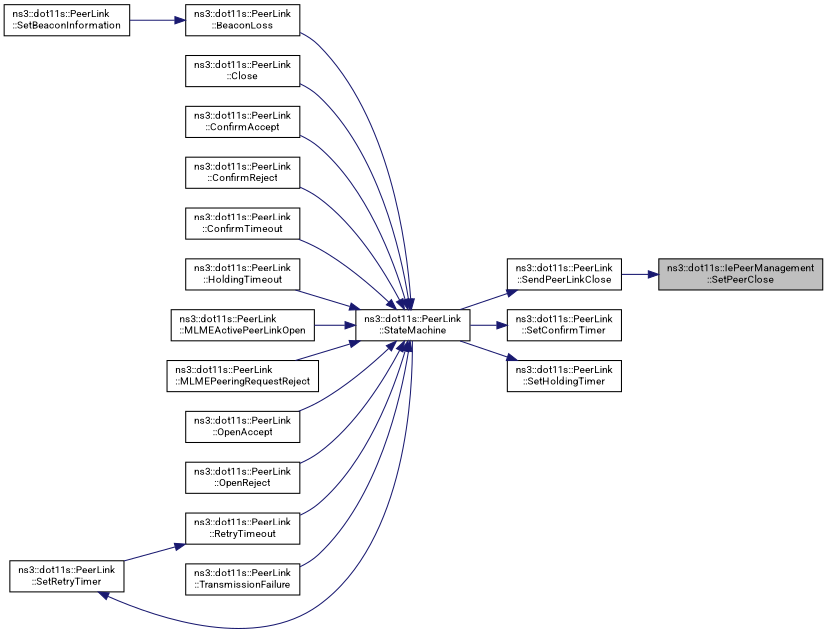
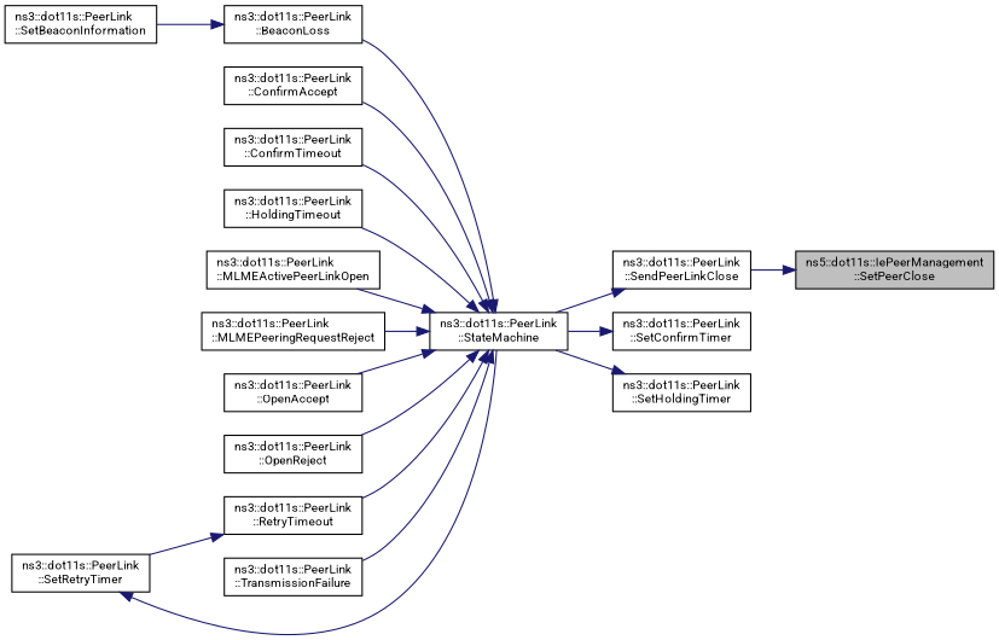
  digraph {
    fontname=Roboto
    rankdir=RL
    node [color=black fillcolor=white fontname=Roboto fontsize=10 shape=record style=filled]
    edge [color=midnightblue dir=back fontname=Roboto fontsize=10 labelfontname=Helvetica labelfontsize=10 style=solid]
-   n1 [fillcolor=grey75 fontcolor=black height=0.2 label="ns3::dot11s::IePeerManagement\l::SetPeerClose" width=0.4]
+   n1 [fillcolor=grey75 fontcolor=black height=0.2 label="ns5::dot11s::IePeerManagement\l::SetPeerClose" width=0.4]
    n2 [height=0.2 label="ns3::dot11s::PeerLink\l::SendPeerLinkClose" width=0.4]
    n3 [height=0.2 label="ns3::dot11s::PeerLink\l::StateMachine" width=0.4]
    n4 [height=0.2 label="ns3::dot11s::PeerLink\l::BeaconLoss" width=0.4]
-   n5 [height=0.2 label="ns3::dot11s::PeerLink\l::Close" width=0.4]
    n6 [height=0.2 label="ns3::dot11s::PeerLink\l::ConfirmAccept" width=0.4]
-   n7 [height=0.2 label="ns3::dot11s::PeerLink\l::ConfirmReject" width=0.4]
    n8 [height=0.2 label="ns3::dot11s::PeerLink\l::ConfirmTimeout" width=0.4]
    n9 [height=0.2 label="ns3::dot11s::PeerLink\l::HoldingTimeout" width=0.4]
    n10 [height=0.2 label="ns3::dot11s::PeerLink\l::MLMEActivePeerLinkOpen" width=0.4]
    n11 [height=0.2 label="ns3::dot11s::PeerLink\l::MLMEPeeringRequestReject" width=0.4]
    n12 [height=0.2 label="ns3::dot11s::PeerLink\l::OpenAccept" width=0.4]
    n13 [height=0.2 label="ns3::dot11s::PeerLink\l::OpenReject" width=0.4]
    n14 [height=0.2 label="ns3::dot11s::PeerLink\l::RetryTimeout" width=0.4]
    n15 [height=0.2 label="ns3::dot11s::PeerLink\l::TransmissionFailure" width=0.4]
    n16 [height=0.2 label="ns3::dot11s::PeerLink\l::SetBeaconInformation" width=0.4]
    n17 [height=0.2 label="ns3::dot11s::PeerLink\l::SetRetryTimer" width=0.4]
    n18 [height=0.2 label="ns3::dot11s::PeerLink\l::SetConfirmTimer" width=0.4]
    n19 [height=0.2 label="ns3::dot11s::PeerLink\l::SetHoldingTimer" width=0.4]
    n1 -> n2
    n2 -> n3
    n3 -> n4
-   n3 -> n5
    n3 -> n6
-   n3 -> n7
    n3 -> n8
    n3 -> n9
    n3 -> n10
    n3 -> n11
    n3 -> n12
    n3 -> n13
    n3 -> n14
    n3 -> n15
    n4 -> n16
    n14 -> n17
    n17 -> n3
    n18 -> n3
    n19 -> n3
  }
